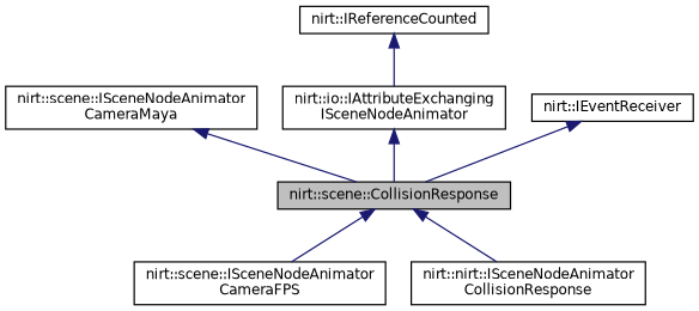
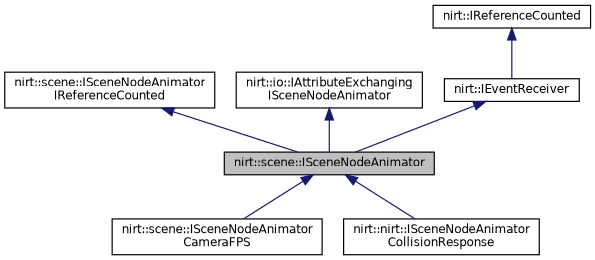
  digraph {
    rankdir=TB
    node [color=black fillcolor=white fontname=Helvetica fontsize=10 shape=record style=filled]
    edge [color=midnightblue dir=back fontname=Helvetica fontsize=10 labelfontname=Helvetica labelfontsize=10 style=solid]
-   n1 [fillcolor=grey75 fontcolor=black height=0.2 label="nirt::scene::CollisionResponse" width=0.4]
+   n1 [fillcolor=grey75 fontcolor=black height=0.2 label="nirt::scene::ISceneNodeAnimator" width=0.4]
    n2 [height=0.2 label="nirt::scene::ISceneNodeAnimator\lCameraFPS" width=0.4]
    n3 [height=0.2 label="nirt::nirt::ISceneNodeAnimator\lCollisionResponse" width=0.4]
-   n4 [height=0.2 label="nirt::scene::ISceneNodeAnimator\lCameraMaya" width=0.4]
+   n4 [height=0.2 label="nirt::scene::ISceneNodeAnimator\lIReferenceCounted" width=0.4]
    n5 [height=0.2 label="nirt::io::IAttributeExchanging\lISceneNodeAnimator" width=0.4]
    n6 [height=0.2 label="nirt::IReferenceCounted" width=0.4]
    n7 [height=0.2 label="nirt::IEventReceiver" width=0.4]
    n1 -> n2
    n1 -> n3
    n4 -> n1
    n5 -> n1
-   n6 -> n5
+   n6 -> n7
    n7 -> n1
  }
